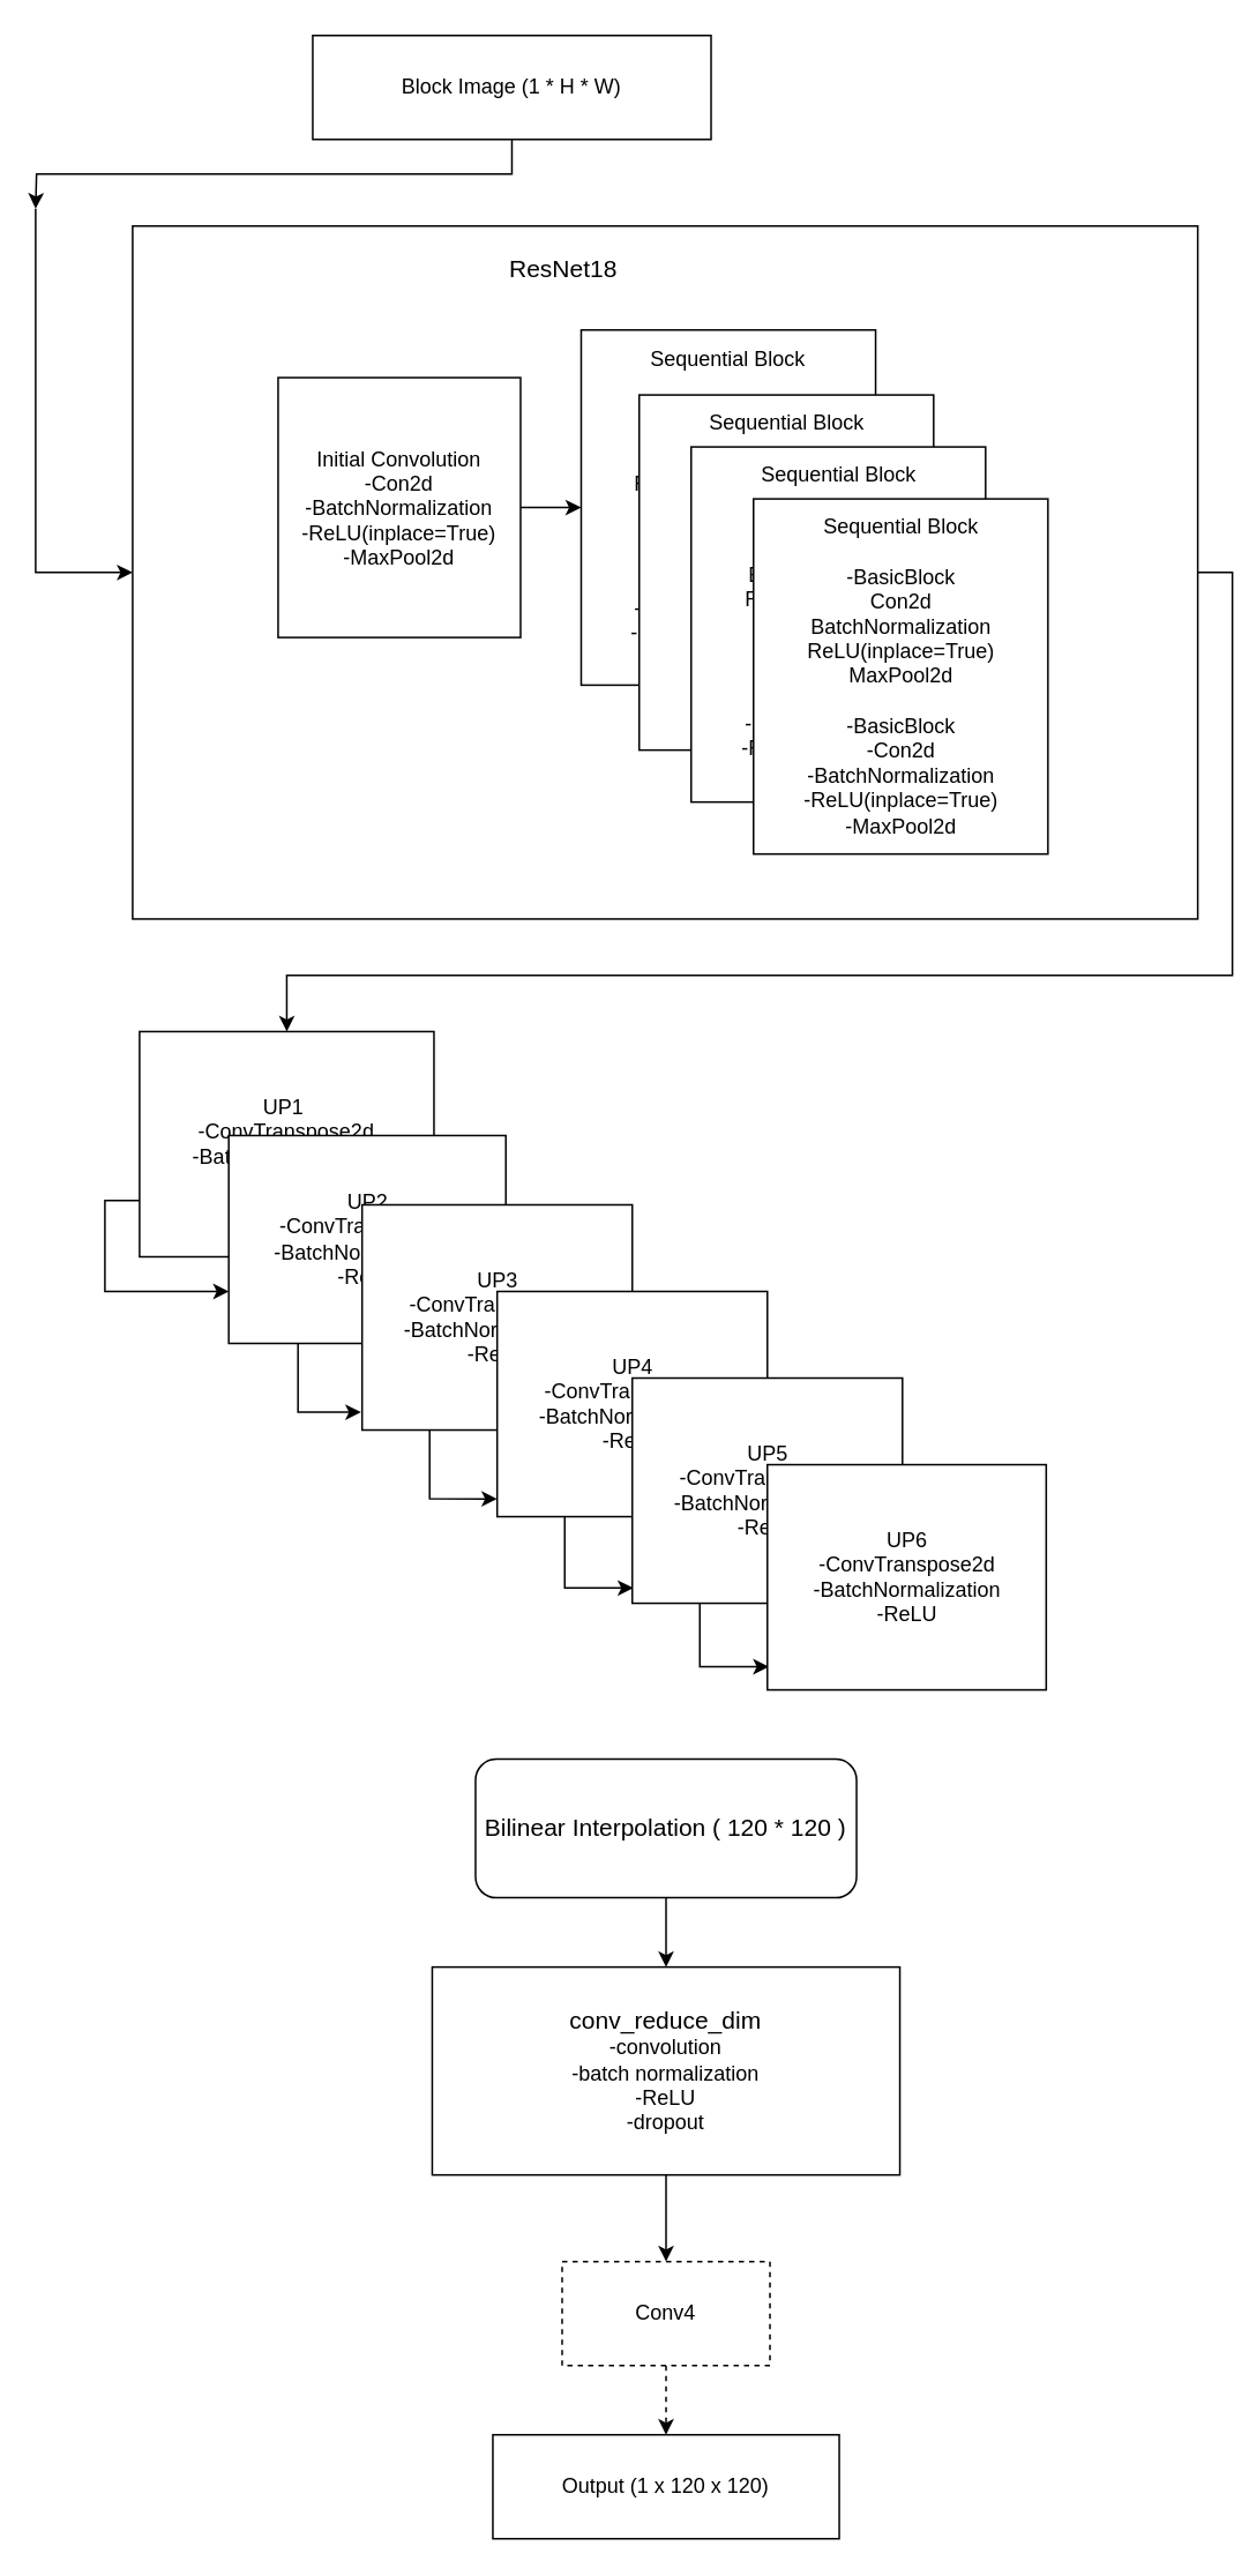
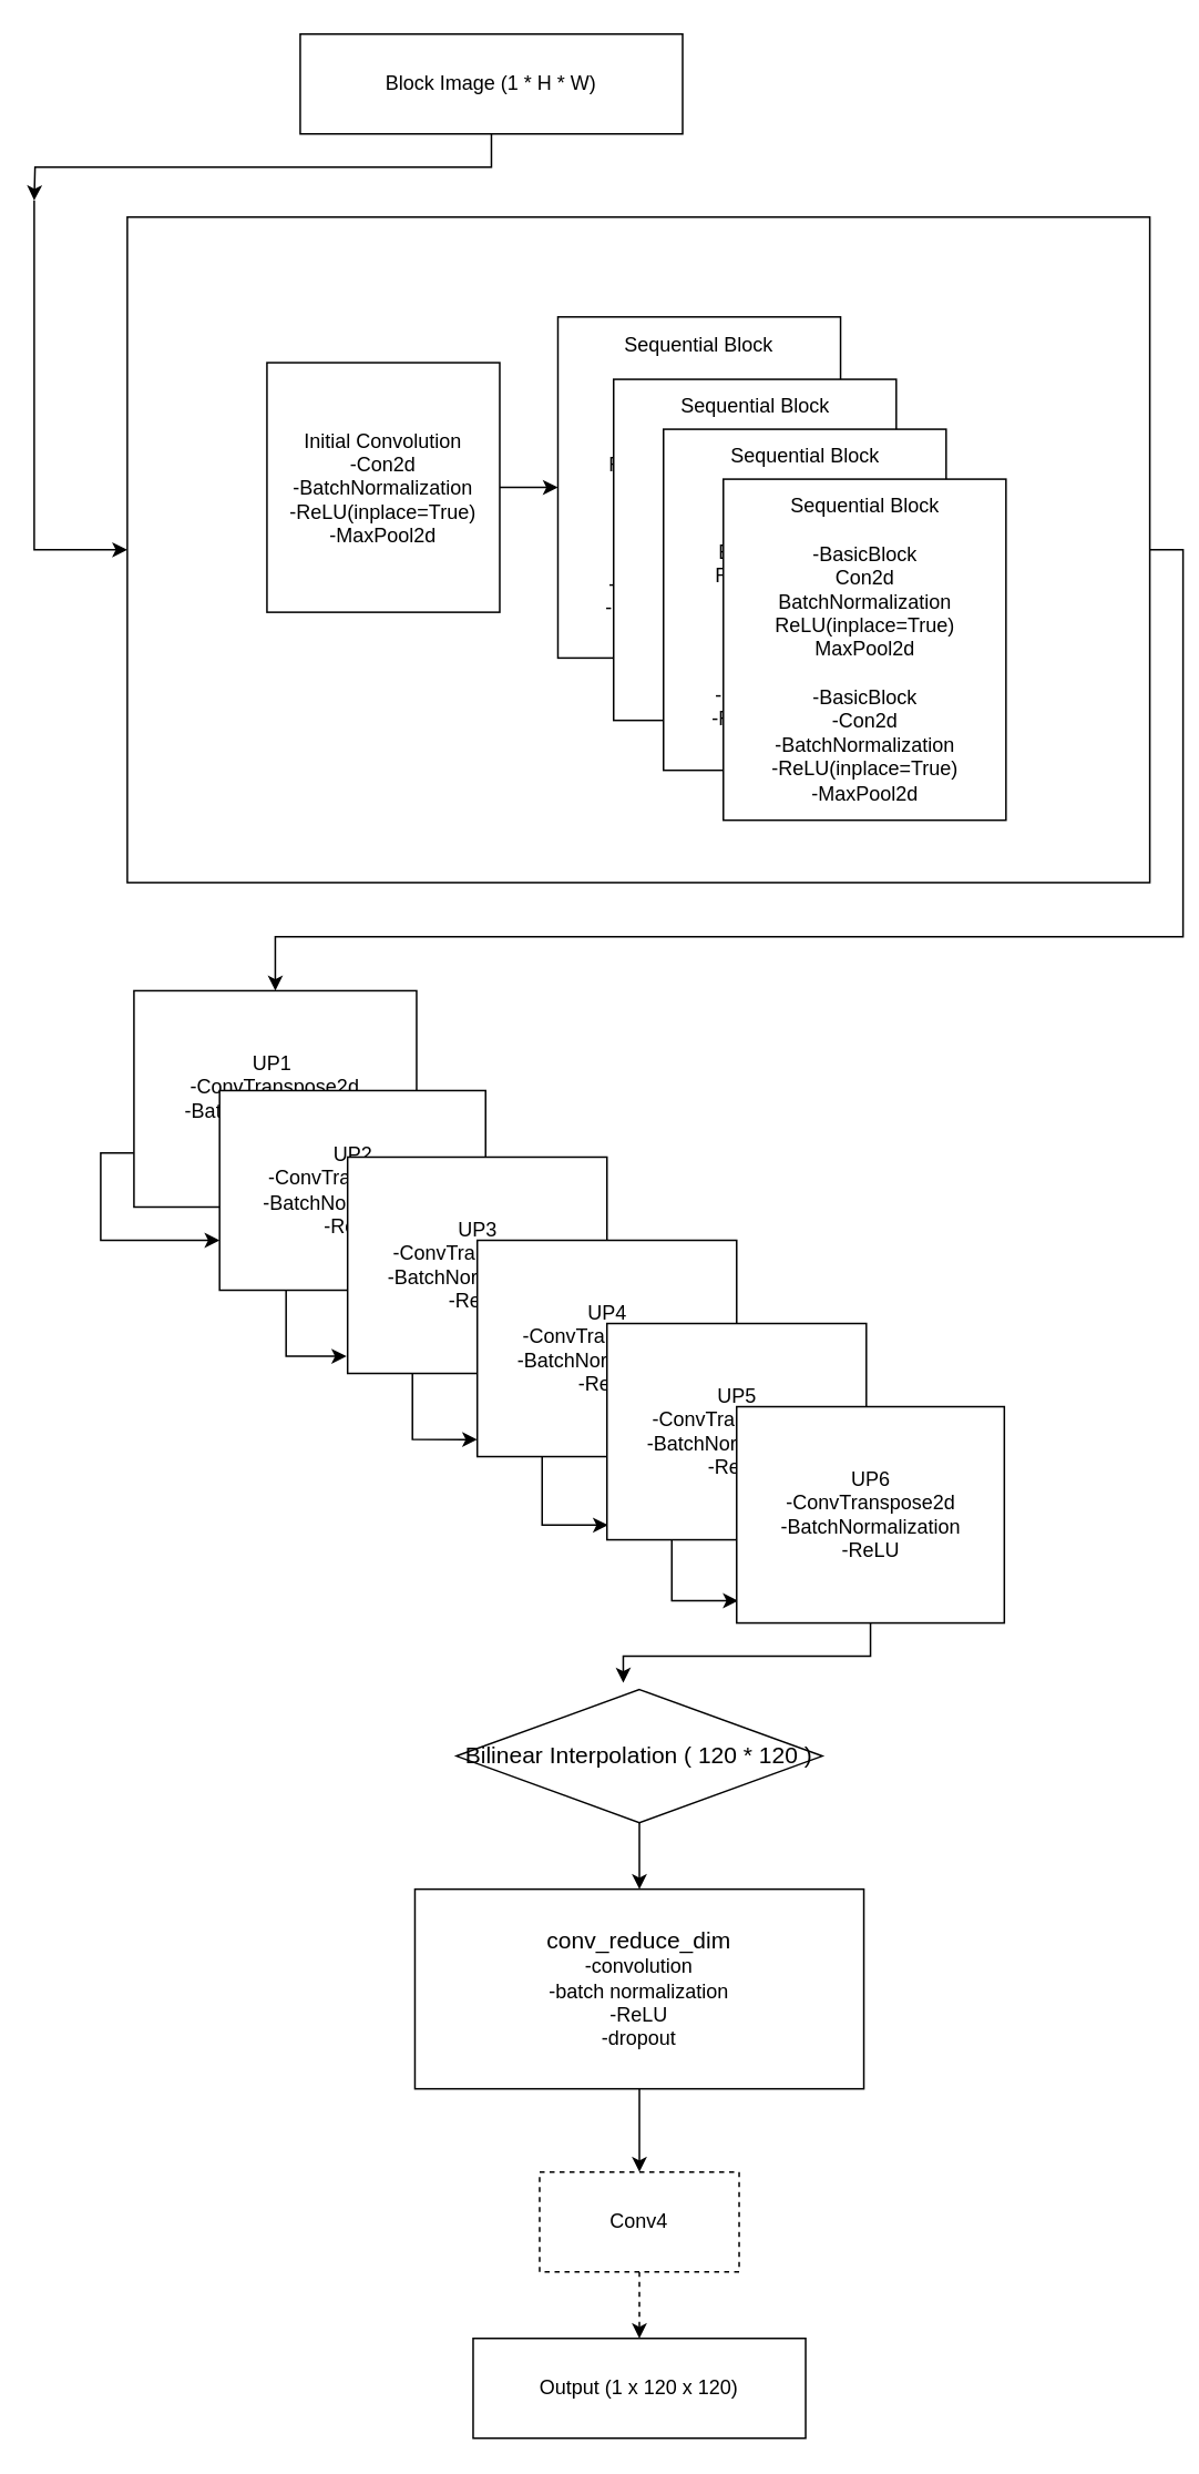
  <mxCell id="0" />
  <mxCell id="1" parent="0" />
  <mxCell id="2" style="edgeStyle=orthogonalEdgeStyle;rounded=0;orthogonalLoop=1;jettySize=auto;html=1;exitX=0.5;exitY=1;exitDx=0;exitDy=0;" edge="1" parent="1" source="3"><mxGeometry relative="1" as="geometry"><mxPoint x="20" y="120" as="targetPoint" /></mxGeometry></mxCell>
  <mxCell id="3" value="Block Image (1 * H * W)" style="rounded=0;whiteSpace=wrap;html=1;" vertex="1" parent="1"><mxGeometry x="180" y="20" width="230" height="60" as="geometry" /></mxCell>
  <mxCell id="4" style="edgeStyle=orthogonalEdgeStyle;rounded=0;orthogonalLoop=1;jettySize=auto;html=1;exitX=1;exitY=0.5;exitDx=0;exitDy=0;entryX=0.5;entryY=0;entryDx=0;entryDy=0;" edge="1" parent="1" source="5" target="7"><mxGeometry relative="1" as="geometry" /></mxCell>
  <mxCell id="5" value="&lt;font style=&quot;font-size: 14px;&quot;&gt;&lt;hr&gt;&lt;/font&gt;" style="rounded=0;whiteSpace=wrap;html=1;" vertex="1" parent="1"><mxGeometry x="76" y="130" width="615" height="400" as="geometry" /></mxCell>
  <mxCell id="6" style="edgeStyle=orthogonalEdgeStyle;rounded=0;orthogonalLoop=1;jettySize=auto;html=1;exitX=0;exitY=0.75;exitDx=0;exitDy=0;entryX=0;entryY=0.75;entryDx=0;entryDy=0;" edge="1" parent="1" source="7" target="14"><mxGeometry relative="1" as="geometry" /></mxCell>
  <mxCell id="7" value="UP1&amp;nbsp;&lt;br&gt;-ConvTranspose2d&lt;br&gt;-BatchNormalisation&lt;br&gt;-ReLU" style="rounded=0;whiteSpace=wrap;html=1;" vertex="1" parent="1"><mxGeometry x="80" y="595" width="170" height="130" as="geometry" /></mxCell>
  <mxCell id="8" value="" style="edgeStyle=orthogonalEdgeStyle;rounded=0;orthogonalLoop=1;jettySize=auto;html=1;dashed=1;" edge="1" parent="1" source="9" target="27"><mxGeometry relative="1" as="geometry" /></mxCell>
  <mxCell id="9" value="Conv4" style="rounded=0;whiteSpace=wrap;html=1;dashed=1;" vertex="1" parent="1"><mxGeometry x="324" y="1305" width="120" height="60" as="geometry" /></mxCell>
  <mxCell id="10" style="edgeStyle=orthogonalEdgeStyle;rounded=0;orthogonalLoop=1;jettySize=auto;html=1;exitX=1;exitY=0.5;exitDx=0;exitDy=0;entryX=0;entryY=0.5;entryDx=0;entryDy=0;" edge="1" parent="1" source="11" target="12"><mxGeometry relative="1" as="geometry" /></mxCell>
  <mxCell id="11" value="Initial Convolution&lt;br&gt;-Con2d&lt;br&gt;-BatchNormalization&lt;br&gt;-ReLU(inplace=True)&lt;br&gt;-MaxPool2d" style="rounded=0;whiteSpace=wrap;html=1;" vertex="1" parent="1"><mxGeometry x="160" y="217.5" width="140" height="150" as="geometry" /></mxCell>
  <mxCell id="12" value="Sequential Block&lt;br&gt;&lt;br&gt;-BasicBlock&lt;br&gt;Con2d&lt;br style=&quot;border-color: var(--border-color);&quot;&gt;BatchNormalization&lt;br style=&quot;border-color: var(--border-color);&quot;&gt;ReLU(inplace=True)&lt;br style=&quot;border-color: var(--border-color);&quot;&gt;MaxPool2d&lt;br&gt;&lt;br&gt;-BasicBlock&lt;br&gt;-Con2d&lt;br style=&quot;border-color: var(--border-color);&quot;&gt;-BatchNormalization&lt;br style=&quot;border-color: var(--border-color);&quot;&gt;-ReLU(inplace=True)&lt;br style=&quot;border-color: var(--border-color);&quot;&gt;-MaxPool2d" style="rounded=0;whiteSpace=wrap;html=1;" vertex="1" parent="1"><mxGeometry x="335" y="190" width="170" height="205" as="geometry" /></mxCell>
  <mxCell id="13" style="edgeStyle=orthogonalEdgeStyle;rounded=0;orthogonalLoop=1;jettySize=auto;html=1;exitX=0.25;exitY=1;exitDx=0;exitDy=0;entryX=-0.004;entryY=0.921;entryDx=0;entryDy=0;entryPerimeter=0;" edge="1" parent="1" source="14" target="16"><mxGeometry relative="1" as="geometry" /></mxCell>
  <mxCell id="14" value="UP2&lt;br&gt;-ConvTranspose2d&lt;br&gt;-BatchNormalisation&lt;br&gt;-ReLU" style="rounded=0;whiteSpace=wrap;html=1;" vertex="1" parent="1"><mxGeometry x="131.5" y="655" width="160" height="120" as="geometry" /></mxCell>
  <mxCell id="15" style="edgeStyle=orthogonalEdgeStyle;rounded=0;orthogonalLoop=1;jettySize=auto;html=1;exitX=0.25;exitY=1;exitDx=0;exitDy=0;entryX=0;entryY=0.921;entryDx=0;entryDy=0;entryPerimeter=0;" edge="1" parent="1" source="16" target="18"><mxGeometry relative="1" as="geometry" /></mxCell>
  <mxCell id="16" value="UP3&lt;br&gt;-ConvTranspose2d&lt;br&gt;-BatchNormalisation&lt;br&gt;-ReLU" style="rounded=0;whiteSpace=wrap;html=1;" vertex="1" parent="1"><mxGeometry x="208.5" y="695" width="156" height="130" as="geometry" /></mxCell>
  <mxCell id="17" style="edgeStyle=orthogonalEdgeStyle;rounded=0;orthogonalLoop=1;jettySize=auto;html=1;exitX=0.25;exitY=1;exitDx=0;exitDy=0;entryX=0.004;entryY=0.932;entryDx=0;entryDy=0;entryPerimeter=0;" edge="1" parent="1" source="18" target="20"><mxGeometry relative="1" as="geometry" /></mxCell>
  <mxCell id="18" value="UP4&lt;br&gt;-ConvTranspose2d&lt;br&gt;-BatchNormalisation&lt;br&gt;-ReLU" style="rounded=0;whiteSpace=wrap;html=1;" vertex="1" parent="1"><mxGeometry x="286.5" y="745" width="156" height="130" as="geometry" /></mxCell>
  <mxCell id="19" style="edgeStyle=orthogonalEdgeStyle;rounded=0;orthogonalLoop=1;jettySize=auto;html=1;exitX=0.25;exitY=1;exitDx=0;exitDy=0;entryX=0.005;entryY=0.897;entryDx=0;entryDy=0;entryPerimeter=0;" edge="1" parent="1" source="20" target="22"><mxGeometry relative="1" as="geometry" /></mxCell>
  <mxCell id="20" value="UP5&lt;br&gt;-ConvTranspose2d&lt;br&gt;-BatchNormalisation&lt;br&gt;-ReLU" style="rounded=0;whiteSpace=wrap;html=1;" vertex="1" parent="1"><mxGeometry x="364.5" y="795" width="156" height="130" as="geometry" /></mxCell>
+ <mxCell id="21" style="edgeStyle=orthogonalEdgeStyle;rounded=0;orthogonalLoop=1;jettySize=auto;html=1;exitX=0.5;exitY=1;exitDx=0;exitDy=0;entryX=0.456;entryY=-0.051;entryDx=0;entryDy=0;entryPerimeter=0;" edge="1" parent="1" source="22" target="24"><mxGeometry relative="1" as="geometry" /></mxCell>
  <mxCell id="22" value="UP6&lt;br&gt;-ConvTranspose2d&lt;br&gt;-BatchNormalization&lt;br&gt;-ReLU" style="rounded=0;whiteSpace=wrap;html=1;" vertex="1" parent="1"><mxGeometry x="442.5" y="845" width="161" height="130" as="geometry" /></mxCell>
  <mxCell id="23" style="edgeStyle=orthogonalEdgeStyle;rounded=0;orthogonalLoop=1;jettySize=auto;html=1;exitX=0.5;exitY=1;exitDx=0;exitDy=0;entryX=0.5;entryY=0;entryDx=0;entryDy=0;" edge="1" parent="1" source="24" target="26"><mxGeometry relative="1" as="geometry" /></mxCell>
- <mxCell id="24" value="&lt;font style=&quot;font-size: 14px;&quot;&gt;Bilinear Interpolation ( 120 * 120 )&lt;/font&gt;" style="rounded=1;whiteSpace=wrap;html=1;" vertex="1" parent="1"><mxGeometry x="274" y="1015" width="220" height="80" as="geometry" /></mxCell>
+ <mxCell id="24" value="&lt;font style=&quot;font-size: 14px;&quot;&gt;Bilinear Interpolation ( 120 * 120 )&lt;/font&gt;" style="rhombus;whiteSpace=wrap;html=1;" vertex="1" parent="1"><mxGeometry x="274" y="1015" width="220" height="80" as="geometry" /></mxCell>
  <mxCell id="25" value="" style="edgeStyle=orthogonalEdgeStyle;rounded=0;orthogonalLoop=1;jettySize=auto;html=1;" edge="1" parent="1" source="26" target="9"><mxGeometry relative="1" as="geometry" /></mxCell>
  <mxCell id="26" value="&lt;font style=&quot;font-size: 14px;&quot;&gt;conv_reduce_dim&lt;/font&gt;&lt;br&gt;-convolution &lt;br&gt;-batch normalization&lt;br&gt;-ReLU&lt;br&gt;-dropout" style="rounded=0;whiteSpace=wrap;html=1;" vertex="1" parent="1"><mxGeometry x="249" y="1135" width="270" height="120" as="geometry" /></mxCell>
  <mxCell id="27" value="Output (1 x 120 x 120)" style="rounded=0;whiteSpace=wrap;html=1;" vertex="1" parent="1"><mxGeometry x="284" y="1405" width="200" height="60" as="geometry" /></mxCell>
  <mxCell id="28" value="Sequential Block&lt;br&gt;&lt;br&gt;-BasicBlock&lt;br&gt;Con2d&lt;br style=&quot;border-color: var(--border-color);&quot;&gt;BatchNormalization&lt;br style=&quot;border-color: var(--border-color);&quot;&gt;ReLU(inplace=True)&lt;br style=&quot;border-color: var(--border-color);&quot;&gt;MaxPool2d&lt;br&gt;&lt;br&gt;-BasicBlock&lt;br&gt;-Con2d&lt;br style=&quot;border-color: var(--border-color);&quot;&gt;-BatchNormalization&lt;br style=&quot;border-color: var(--border-color);&quot;&gt;-ReLU(inplace=True)&lt;br style=&quot;border-color: var(--border-color);&quot;&gt;-MaxPool2d" style="rounded=0;whiteSpace=wrap;html=1;" vertex="1" parent="1"><mxGeometry x="368.5" y="227.5" width="170" height="205" as="geometry" /></mxCell>
  <mxCell id="29" value="Sequential Block&lt;br&gt;&lt;br&gt;-BasicBlock&lt;br&gt;Con2d&lt;br style=&quot;border-color: var(--border-color);&quot;&gt;BatchNormalization&lt;br style=&quot;border-color: var(--border-color);&quot;&gt;ReLU(inplace=True)&lt;br style=&quot;border-color: var(--border-color);&quot;&gt;MaxPool2d&lt;br&gt;&lt;br&gt;-BasicBlock&lt;br&gt;-Con2d&lt;br style=&quot;border-color: var(--border-color);&quot;&gt;-BatchNormalization&lt;br style=&quot;border-color: var(--border-color);&quot;&gt;-ReLU(inplace=True)&lt;br style=&quot;border-color: var(--border-color);&quot;&gt;-MaxPool2d" style="rounded=0;whiteSpace=wrap;html=1;" vertex="1" parent="1"><mxGeometry x="398.5" y="257.5" width="170" height="205" as="geometry" /></mxCell>
  <mxCell id="30" value="Sequential Block&lt;br&gt;&lt;br&gt;-BasicBlock&lt;br&gt;Con2d&lt;br style=&quot;border-color: var(--border-color);&quot;&gt;BatchNormalization&lt;br style=&quot;border-color: var(--border-color);&quot;&gt;ReLU(inplace=True)&lt;br style=&quot;border-color: var(--border-color);&quot;&gt;MaxPool2d&lt;br&gt;&lt;br&gt;-BasicBlock&lt;br&gt;-Con2d&lt;br style=&quot;border-color: var(--border-color);&quot;&gt;-BatchNormalization&lt;br style=&quot;border-color: var(--border-color);&quot;&gt;-ReLU(inplace=True)&lt;br style=&quot;border-color: var(--border-color);&quot;&gt;-MaxPool2d" style="rounded=0;whiteSpace=wrap;html=1;" vertex="1" parent="1"><mxGeometry x="434.5" y="287.5" width="170" height="205" as="geometry" /></mxCell>
- <mxCell id="31" value="&lt;font style=&quot;font-size: 14px;&quot;&gt;ResNet18&lt;/font&gt;" style="text;html=1;strokeColor=none;fillColor=none;align=center;verticalAlign=middle;whiteSpace=wrap;rounded=0;" vertex="1" parent="1"><mxGeometry x="120" y="140" width="410" height="30" as="geometry" /></mxCell>
  <mxCell id="32" value="" style="endArrow=classic;html=1;rounded=0;entryX=0;entryY=0.5;entryDx=0;entryDy=0;" edge="1" parent="1" target="5"><mxGeometry width="50" height="50" relative="1" as="geometry"><mxPoint x="20" y="120" as="sourcePoint" /><mxPoint x="30" y="280" as="targetPoint" /><Array as="points"><mxPoint x="20" y="330" /></Array></mxGeometry></mxCell>
